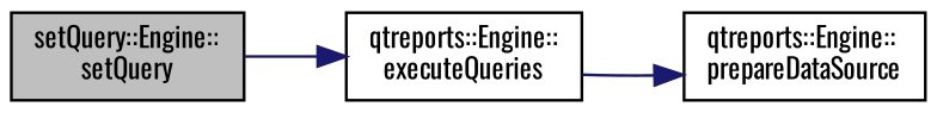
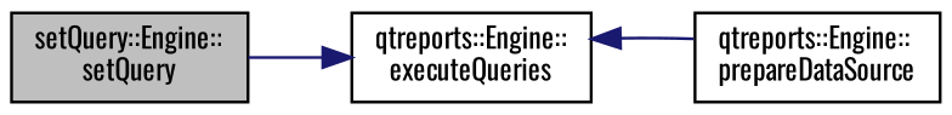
  digraph {
    fontname=Oswald
    rankdir=LR
    node [color=black fontname=Oswald fontsize=10 shape=record]
    edge [color=midnightblue fontname=Oswald fontsize=10 labelfontname=Helvetica labelfontsize=10 style=solid]
    n1 [fillcolor=grey75 fontcolor=black height=0.2 label="setQuery::Engine::\lsetQuery" style=filled width=0.4]
    n2 [height=0.2 label="qtreports::Engine::\lexecuteQueries" width=0.4]
    n3 [height=0.2 label="qtreports::Engine::\lprepareDataSource" width=0.4]
    n1 -> n2
-   n2 -> n3
+   n3 -> n2
  }
